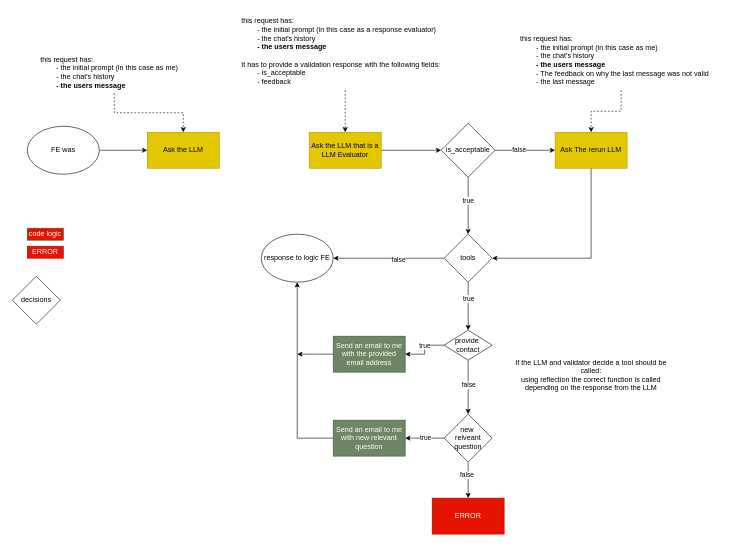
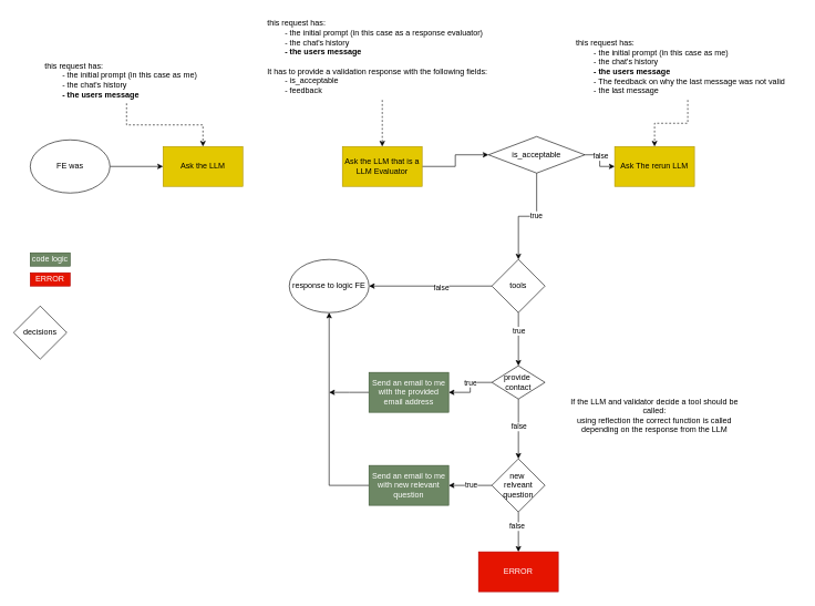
  <mxCell id="0" />
  <mxCell id="1" parent="0" />
  <mxCell id="2" style="edgeStyle=orthogonalEdgeStyle;rounded=0;orthogonalLoop=1;jettySize=auto;html=1;exitX=1;exitY=0.5;exitDx=0;exitDy=0;" parent="1" source="3" target="4" edge="1"><mxGeometry relative="1" as="geometry" /></mxCell>
  <mxCell id="3" value="FE was" style="ellipse;whiteSpace=wrap;html=1;" parent="1" vertex="1"><mxGeometry x="45" y="210" width="120" height="80" as="geometry" /></mxCell>
  <mxCell id="4" value="&lt;div&gt;Ask the LLM&lt;/div&gt;" style="rounded=0;whiteSpace=wrap;html=1;fillColor=#e3c800;fontColor=#000000;strokeColor=#B09500;" parent="1" vertex="1"><mxGeometry x="245" y="220" width="120" height="60" as="geometry" /></mxCell>
  <mxCell id="5" style="edgeStyle=orthogonalEdgeStyle;rounded=0;orthogonalLoop=1;jettySize=auto;html=1;entryX=0.5;entryY=0;entryDx=0;entryDy=0;dashed=1;" parent="1" source="6" target="4" edge="1"><mxGeometry relative="1" as="geometry" /></mxCell>
  <mxCell id="6" value="&lt;div align=&quot;left&quot;&gt;this request has:&lt;/div&gt;&lt;div align=&quot;left&quot;&gt;&lt;span style=&quot;white-space: pre;&quot;&gt;&#09;&lt;/span&gt;- the initial prompt (in this case as me)&lt;/div&gt;&lt;div align=&quot;left&quot;&gt;&lt;span style=&quot;white-space: pre;&quot;&gt;&#09;&lt;/span&gt;- the chat's history&lt;/div&gt;&lt;div align=&quot;left&quot;&gt;&lt;b&gt;&lt;span style=&quot;white-space: pre;&quot;&gt;&#09;&lt;/span&gt;- the users message&lt;/b&gt;&lt;/div&gt;" style="text;html=1;align=left;verticalAlign=middle;resizable=0;points=[];autosize=1;strokeColor=none;fillColor=none;" parent="1" vertex="1"><mxGeometry x="65" y="85" width="250" height="70" as="geometry" /></mxCell>
  <mxCell id="7" style="edgeStyle=orthogonalEdgeStyle;rounded=0;orthogonalLoop=1;jettySize=auto;html=1;exitX=1;exitY=0.5;exitDx=0;exitDy=0;entryX=0;entryY=0.5;entryDx=0;entryDy=0;" parent="1" source="8" target="15" edge="1"><mxGeometry relative="1" as="geometry" /></mxCell>
  <mxCell id="8" value="Ask the LLM that is a LLM Evaluator" style="rounded=0;whiteSpace=wrap;html=1;fillColor=#e3c800;fontColor=#000000;strokeColor=#B09500;" parent="1" vertex="1"><mxGeometry x="515" y="220" width="120" height="60" as="geometry" /></mxCell>
  <mxCell id="9" style="edgeStyle=orthogonalEdgeStyle;rounded=0;orthogonalLoop=1;jettySize=auto;html=1;entryX=0.5;entryY=0;entryDx=0;entryDy=0;dashed=1;" parent="1" source="10" target="8" edge="1"><mxGeometry relative="1" as="geometry" /></mxCell>
  <mxCell id="10" value="&lt;div align=&quot;left&quot;&gt;this request has:&lt;/div&gt;&lt;div align=&quot;left&quot;&gt;&lt;span style=&quot;white-space: pre;&quot;&gt;&#09;&lt;/span&gt;- the initial prompt (in this case as a response evaluator)&lt;/div&gt;&lt;div align=&quot;left&quot;&gt;&lt;span style=&quot;white-space: pre;&quot;&gt;&#09;&lt;/span&gt;- the chat's history&lt;/div&gt;&lt;div align=&quot;left&quot;&gt;&lt;b&gt;&lt;span style=&quot;white-space: pre;&quot;&gt;&#09;&lt;/span&gt;- the users message&lt;/b&gt;&lt;/div&gt;&lt;div align=&quot;left&quot;&gt;&lt;b&gt;&lt;br&gt;&lt;/b&gt;&lt;/div&gt;&lt;div align=&quot;left&quot;&gt;It has to provide a validation response with the following fields:&lt;/div&gt;&lt;div align=&quot;left&quot;&gt;&lt;span style=&quot;white-space: pre;&quot;&gt;&#09;&lt;/span&gt;- is_acceptable&lt;/div&gt;&lt;div align=&quot;left&quot;&gt;&lt;span style=&quot;white-space: pre;&quot;&gt;&#09;&lt;/span&gt;- feedback&lt;/div&gt;" style="text;html=1;align=left;verticalAlign=middle;resizable=0;points=[];autosize=1;strokeColor=none;fillColor=none;" parent="1" vertex="1"><mxGeometry x="400" y="20" width="350" height="130" as="geometry" /></mxCell>
  <mxCell id="11" style="edgeStyle=orthogonalEdgeStyle;rounded=0;orthogonalLoop=1;jettySize=auto;html=1;exitX=0.5;exitY=1;exitDx=0;exitDy=0;entryX=0.5;entryY=0;entryDx=0;entryDy=0;" parent="1" source="15" target="25" edge="1"><mxGeometry relative="1" as="geometry"><mxPoint x="780" y="390" as="targetPoint" /></mxGeometry></mxCell>
  <mxCell id="12" value="true" style="edgeLabel;html=1;align=center;verticalAlign=middle;resizable=0;points=[];" parent="11" vertex="1" connectable="0"><mxGeometry x="-0.205" y="-1" relative="1" as="geometry"><mxPoint as="offset" /></mxGeometry></mxCell>
  <mxCell id="13" style="edgeStyle=orthogonalEdgeStyle;rounded=0;orthogonalLoop=1;jettySize=auto;html=1;exitX=1;exitY=0.5;exitDx=0;exitDy=0;entryX=0;entryY=0.5;entryDx=0;entryDy=0;" parent="1" source="15" target="17" edge="1"><mxGeometry relative="1" as="geometry"><mxPoint x="915" y="250" as="targetPoint" /></mxGeometry></mxCell>
  <mxCell id="14" value="false" style="edgeLabel;html=1;align=center;verticalAlign=middle;resizable=0;points=[];" parent="13" vertex="1" connectable="0"><mxGeometry x="-0.224" y="1" relative="1" as="geometry"><mxPoint as="offset" /></mxGeometry></mxCell>
- <mxCell id="15" value="is_acceptable" style="rhombus;whiteSpace=wrap;html=1;" parent="1" vertex="1"><mxGeometry x="735" y="205" width="90" height="90" as="geometry" /></mxCell>
- <mxCell id="16" style="edgeStyle=orthogonalEdgeStyle;rounded=0;orthogonalLoop=1;jettySize=auto;html=1;entryX=1;entryY=0.5;entryDx=0;entryDy=0;" parent="1" source="17" target="25" edge="1"><mxGeometry relative="1" as="geometry"><mxPoint x="840" y="430" as="targetPoint" /><Array as="points"><mxPoint x="985" y="430" /></Array></mxGeometry></mxCell>
+ <mxCell id="15" value="is_acceptable" style="rhombus;whiteSpace=wrap;html=1;" parent="1" vertex="1"><mxGeometry x="735" y="205" width="145" height="55" as="geometry" /></mxCell>
  <mxCell id="17" value="Ask The rerun LLM" style="rounded=0;whiteSpace=wrap;html=1;fillColor=#e3c800;fontColor=#000000;strokeColor=#B09500;" parent="1" vertex="1"><mxGeometry x="925" y="220" width="120" height="60" as="geometry" /></mxCell>
  <mxCell id="18" style="edgeStyle=orthogonalEdgeStyle;rounded=0;orthogonalLoop=1;jettySize=auto;html=1;entryX=0.5;entryY=0;entryDx=0;entryDy=0;dashed=1;" parent="1" source="19" target="17" edge="1"><mxGeometry relative="1" as="geometry" /></mxCell>
  <mxCell id="19" value="&lt;div align=&quot;left&quot;&gt;this request has:&lt;/div&gt;&lt;div align=&quot;left&quot;&gt;&lt;span style=&quot;white-space: pre;&quot;&gt;&#09;&lt;/span&gt;- the initial prompt (in this case as me)&lt;/div&gt;&lt;div align=&quot;left&quot;&gt;&lt;span style=&quot;white-space: pre;&quot;&gt;&#09;&lt;/span&gt;- the chat's history&lt;/div&gt;&lt;div align=&quot;left&quot;&gt;&lt;b&gt;&lt;span style=&quot;white-space: pre;&quot;&gt;&#09;&lt;/span&gt;- the users message&lt;/b&gt;&lt;/div&gt;&lt;div align=&quot;left&quot;&gt;&lt;span style=&quot;white-space: pre;&quot;&gt;&#09;&lt;/span&gt;- The feedback on why the last message was not valid&lt;/div&gt;&lt;div align=&quot;left&quot;&gt;&lt;span style=&quot;white-space: pre;&quot;&gt;&#09;&lt;/span&gt;- the last message&lt;/div&gt;" style="text;html=1;align=left;verticalAlign=middle;resizable=0;points=[];autosize=1;strokeColor=none;fillColor=none;" parent="1" vertex="1"><mxGeometry x="865" y="50" width="340" height="100" as="geometry" /></mxCell>
  <mxCell id="20" value="response to logic FE" style="ellipse;whiteSpace=wrap;html=1;" vertex="1" parent="1"><mxGeometry x="435" y="390" width="120" height="80" as="geometry" /></mxCell>
  <mxCell id="21" style="edgeStyle=orthogonalEdgeStyle;rounded=0;orthogonalLoop=1;jettySize=auto;html=1;entryX=1;entryY=0.5;entryDx=0;entryDy=0;" edge="1" parent="1" source="25" target="20"><mxGeometry relative="1" as="geometry" /></mxCell>
  <mxCell id="22" value="false" style="edgeLabel;html=1;align=center;verticalAlign=middle;resizable=0;points=[];" vertex="1" connectable="0" parent="21"><mxGeometry x="-0.165" y="2" relative="1" as="geometry"><mxPoint as="offset" /></mxGeometry></mxCell>
  <mxCell id="23" value="" style="edgeStyle=orthogonalEdgeStyle;rounded=0;orthogonalLoop=1;jettySize=auto;html=1;" edge="1" parent="1" source="25" target="30"><mxGeometry relative="1" as="geometry" /></mxCell>
  <mxCell id="24" value="true" style="edgeLabel;html=1;align=center;verticalAlign=middle;resizable=0;points=[];" vertex="1" connectable="0" parent="23"><mxGeometry x="-0.325" relative="1" as="geometry"><mxPoint as="offset" /></mxGeometry></mxCell>
  <mxCell id="25" value="tools" style="rhombus;whiteSpace=wrap;html=1;" vertex="1" parent="1"><mxGeometry x="740" y="390" width="80" height="80" as="geometry" /></mxCell>
  <mxCell id="26" style="edgeStyle=orthogonalEdgeStyle;rounded=0;orthogonalLoop=1;jettySize=auto;html=1;exitX=0;exitY=0.5;exitDx=0;exitDy=0;entryX=1;entryY=0.5;entryDx=0;entryDy=0;" edge="1" parent="1" source="30" target="32"><mxGeometry relative="1" as="geometry" /></mxCell>
  <mxCell id="27" value="true" style="edgeLabel;html=1;align=center;verticalAlign=middle;resizable=0;points=[];" vertex="1" connectable="0" parent="26"><mxGeometry x="-0.169" relative="1" as="geometry"><mxPoint as="offset" /></mxGeometry></mxCell>
  <mxCell id="28" style="edgeStyle=orthogonalEdgeStyle;rounded=0;orthogonalLoop=1;jettySize=auto;html=1;entryX=0.5;entryY=0;entryDx=0;entryDy=0;" edge="1" parent="1" source="30" target="37"><mxGeometry relative="1" as="geometry"><mxPoint x="780" y="700" as="targetPoint" /></mxGeometry></mxCell>
  <mxCell id="29" value="false" style="edgeLabel;html=1;align=center;verticalAlign=middle;resizable=0;points=[];" vertex="1" connectable="0" parent="28"><mxGeometry x="-0.092" relative="1" as="geometry"><mxPoint as="offset" /></mxGeometry></mxCell>
  <mxCell id="30" value="&lt;div&gt;provide&amp;nbsp;&lt;/div&gt;&lt;div&gt;contact&lt;/div&gt;" style="rhombus;whiteSpace=wrap;html=1;" vertex="1" parent="1"><mxGeometry x="740" y="550" width="80" height="50" as="geometry" /></mxCell>
  <mxCell id="31" style="edgeStyle=orthogonalEdgeStyle;rounded=0;orthogonalLoop=1;jettySize=auto;html=1;" edge="1" parent="1" source="32"><mxGeometry relative="1" as="geometry"><mxPoint x="495" y="590" as="targetPoint" /></mxGeometry></mxCell>
  <mxCell id="32" value="Send an email to me with the provided email address" style="rounded=0;whiteSpace=wrap;html=1;fillColor=#6d8764;fontColor=#ffffff;strokeColor=#3A5431;" vertex="1" parent="1"><mxGeometry x="555" y="560" width="120" height="60" as="geometry" /></mxCell>
  <mxCell id="33" style="edgeStyle=orthogonalEdgeStyle;rounded=0;orthogonalLoop=1;jettySize=auto;html=1;exitX=0;exitY=0.5;exitDx=0;exitDy=0;entryX=1;entryY=0.5;entryDx=0;entryDy=0;" edge="1" parent="1" source="37" target="39"><mxGeometry relative="1" as="geometry"><mxPoint x="675" y="730" as="targetPoint" /></mxGeometry></mxCell>
  <mxCell id="34" value="true" style="edgeLabel;html=1;align=center;verticalAlign=middle;resizable=0;points=[];" vertex="1" connectable="0" parent="33"><mxGeometry x="-0.015" y="-2" relative="1" as="geometry"><mxPoint as="offset" /></mxGeometry></mxCell>
  <mxCell id="35" style="edgeStyle=orthogonalEdgeStyle;rounded=0;orthogonalLoop=1;jettySize=auto;html=1;entryX=0.5;entryY=0;entryDx=0;entryDy=0;" edge="1" parent="1" source="37" target="40"><mxGeometry relative="1" as="geometry"><mxPoint x="780" y="820" as="targetPoint" /></mxGeometry></mxCell>
  <mxCell id="36" value="false" style="edgeLabel;html=1;align=center;verticalAlign=middle;resizable=0;points=[];" vertex="1" connectable="0" parent="35"><mxGeometry x="-0.287" y="-3" relative="1" as="geometry"><mxPoint as="offset" /></mxGeometry></mxCell>
  <mxCell id="37" value="&lt;div&gt;new&amp;nbsp;&lt;/div&gt;&lt;div&gt;relveant question&lt;/div&gt;" style="rhombus;whiteSpace=wrap;html=1;" vertex="1" parent="1"><mxGeometry x="740" y="690" width="80" height="80" as="geometry" /></mxCell>
  <mxCell id="38" style="edgeStyle=orthogonalEdgeStyle;rounded=0;orthogonalLoop=1;jettySize=auto;html=1;exitX=0;exitY=0.5;exitDx=0;exitDy=0;entryX=0.5;entryY=1;entryDx=0;entryDy=0;" edge="1" parent="1" source="39" target="20"><mxGeometry relative="1" as="geometry"><mxPoint x="495" y="730" as="targetPoint" /></mxGeometry></mxCell>
  <mxCell id="39" value="Send an email to me with new relevant question" style="rounded=0;whiteSpace=wrap;html=1;fillColor=#6d8764;fontColor=#ffffff;strokeColor=#3A5431;" vertex="1" parent="1"><mxGeometry x="555" y="700" width="120" height="60" as="geometry" /></mxCell>
  <mxCell id="40" value="ERROR" style="rounded=0;whiteSpace=wrap;html=1;fillColor=#e51400;fontColor=#ffffff;strokeColor=#B20000;" vertex="1" parent="1"><mxGeometry x="720" y="830" width="120" height="60" as="geometry" /></mxCell>
- <mxCell id="41" value="code logic" style="rounded=0;whiteSpace=wrap;html=1;fillColor=#e51400;fontColor=#ffffff;strokeColor=#3A5431;" vertex="1" parent="1"><mxGeometry x="45" y="380" width="60" height="20" as="geometry" /></mxCell>
+ <mxCell id="41" value="code logic" style="rounded=0;whiteSpace=wrap;html=1;fillColor=#6d8764;fontColor=#ffffff;strokeColor=#3A5431;" vertex="1" parent="1"><mxGeometry x="45" y="380" width="60" height="20" as="geometry" /></mxCell>
  <mxCell id="42" value="ERROR" style="rounded=0;whiteSpace=wrap;html=1;fillColor=#e51400;fontColor=#ffffff;strokeColor=#B20000;" vertex="1" parent="1"><mxGeometry x="45" y="410" width="60" height="20" as="geometry" /></mxCell>
  <mxCell id="43" value="decisions" style="rhombus;whiteSpace=wrap;html=1;" vertex="1" parent="1"><mxGeometry x="20" y="460" width="80" height="80" as="geometry" /></mxCell>
  <mxCell id="44" value="&lt;div&gt;If the LLM and validator decide a tool should be called:&lt;/div&gt;&lt;div&gt;using reflection the correct function is called depending on the response from the LLM&lt;/div&gt;" style="text;html=1;align=center;verticalAlign=middle;whiteSpace=wrap;rounded=0;" vertex="1" parent="1"><mxGeometry x="855" y="560" width="260" height="130" as="geometry" /></mxCell>
